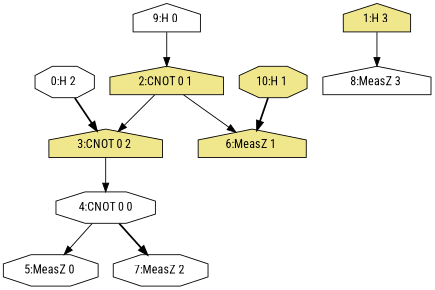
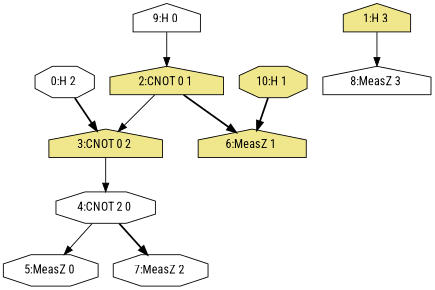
  strict digraph {
    fontname="Roboto Condensed"
    node [fillcolor=white fontname="Roboto Condensed" shape=house style=filled]
    edge [fontname="Roboto Condensed" style=solid]
    n1 [details="{'startTime': -1, 'qubits': [2], 'outEdges': [3], 'llvmId': '0x1212470', 'type': 'H', 'inEdges': []}" label="0:H 2 " prev_id=0 shape=octagon]
    n2 [details="{'startTime': -1, 'qubits': [0, 2], 'outEdges': [4, 4], 'llvmId': '0x1212fe8', 'type': 'CNOT', 'inEdges': [0, 2]}" fillcolor=khaki label="3:CNOT 0 2 " prev_id=3]
-   n3 [details="{'startTime': -1, 'qubits': [2, 0], 'outEdges': [7, 5], 'llvmId': '0x12133e8', 'type': 'CNOT', 'inEdges': [3, 3]}" label="4:CNOT 0 0" prev_id=4 shape=octagon]
+   n3 [details="{'startTime': -1, 'qubits': [2, 0], 'outEdges': [7, 5], 'llvmId': '0x12133e8', 'type': 'CNOT', 'inEdges': [3, 3]}" label="4:CNOT 2 0 " prev_id=4 shape=octagon]
    n4 [details="{'startTime': -1, 'qubits': [0], 'outEdges': [], 'llvmId': '0x1213b10', 'type': 'MeasZ', 'inEdges': [4]}" label="5:MeasZ 0 " prev_id=5 shape=octagon]
    n5 [details="{'startTime': -1, 'qubits': [2], 'outEdges': [], 'llvmId': '0x12143a0', 'type': 'MeasZ', 'inEdges': [4]}" label="7:MeasZ 2 " prev_id=7 shape=octagon]
    n6 [details="{'startTime': -1, 'qubits': [3], 'outEdges': [8], 'llvmId': '0x1212640', 'type': 'H', 'inEdges': []}" fillcolor=khaki label="1:H 3 " prev_id=1]
    n7 [details="{'startTime': -1, 'qubits': [3], 'outEdges': [], 'llvmId': '0x12147f0', 'type': 'MeasZ', 'inEdges': [1]}" label="8:MeasZ 3 " prev_id=8]
    n8 [details="{'startTime': -1, 'qubits': [0, 1], 'outEdges': [3, 6], 'llvmId': '0x1212c58', 'type': 'CNOT', 'inEdges': [9, 10]}" fillcolor=khaki label="2:CNOT 0 1 " prev_id=2]
    n9 [details="{'startTime': -1, 'qubits': [1], 'outEdges': [], 'llvmId': '0x1213e80', 'type': 'MeasZ', 'inEdges': [2]}" fillcolor=khaki label="6:MeasZ 1 " prev_id=6]
    n10 [details="{'startTime': -1, 'qubits': [0], 'outEdges': [2], 'llvmId': '0x121bff0', 'type': 'H', 'inEdges': []}" label="9:H 0 " prev_id=9]
    n11 [details="{'startTime': -1, 'qubits': [1], 'outEdges': [2], 'llvmId': '0x121c240', 'type': 'H', 'inEdges': []}" fillcolor=khaki label="10:H 1 " prev_id=10 shape=octagon]
    n1 -> n2 [style=bold]
    n2 -> n3
    n3 -> n4
    n3 -> n5 [style=bold]
    n6 -> n7
    n8 -> n2
-   n8 -> n9
+   n8 -> n9 [style=bold]
    n10 -> n8
    n11 -> n9 [style=bold]
  }
